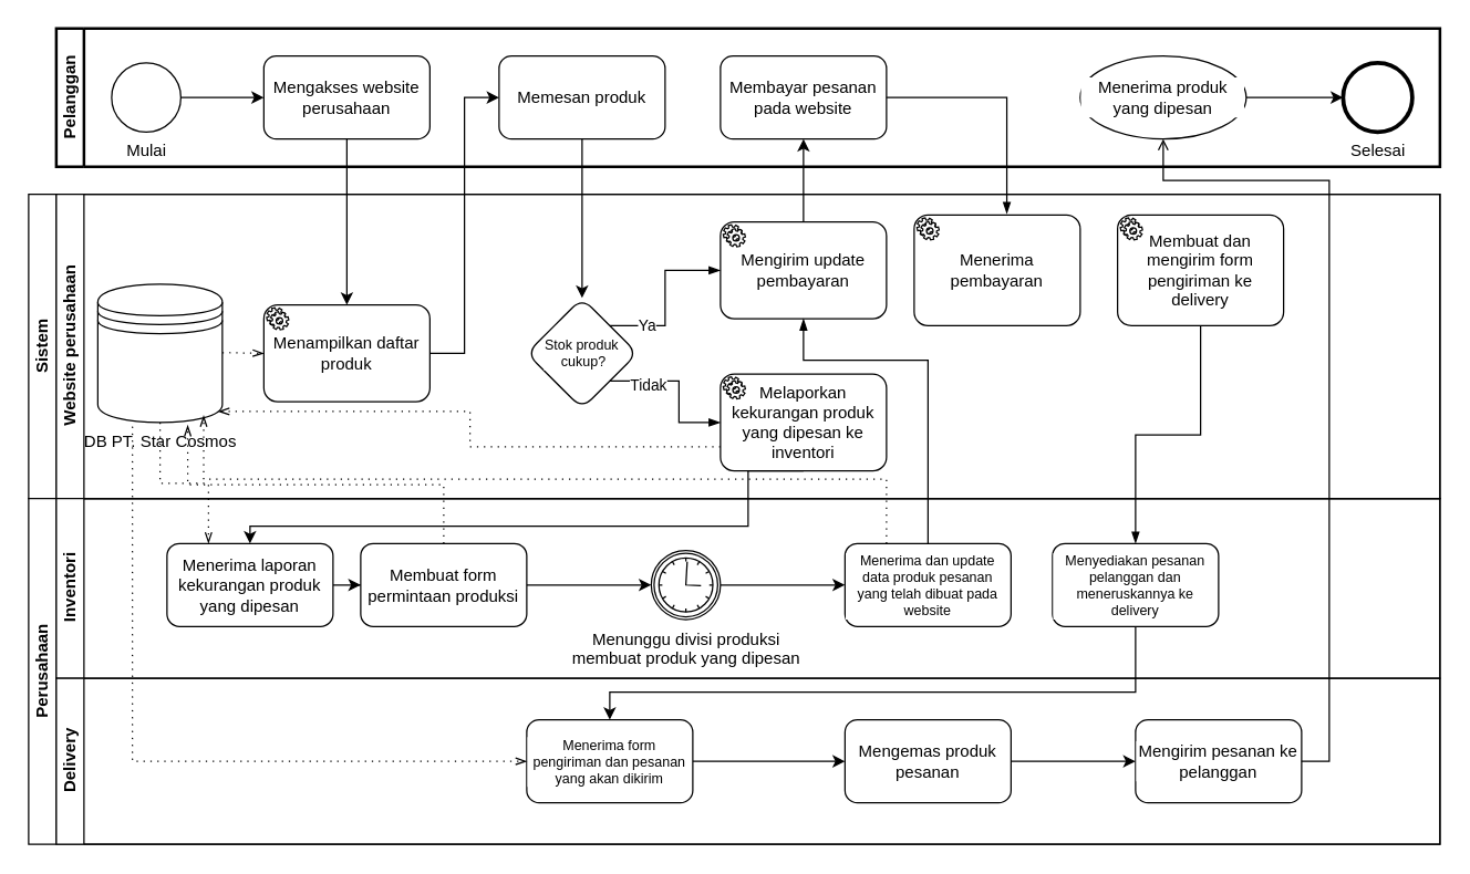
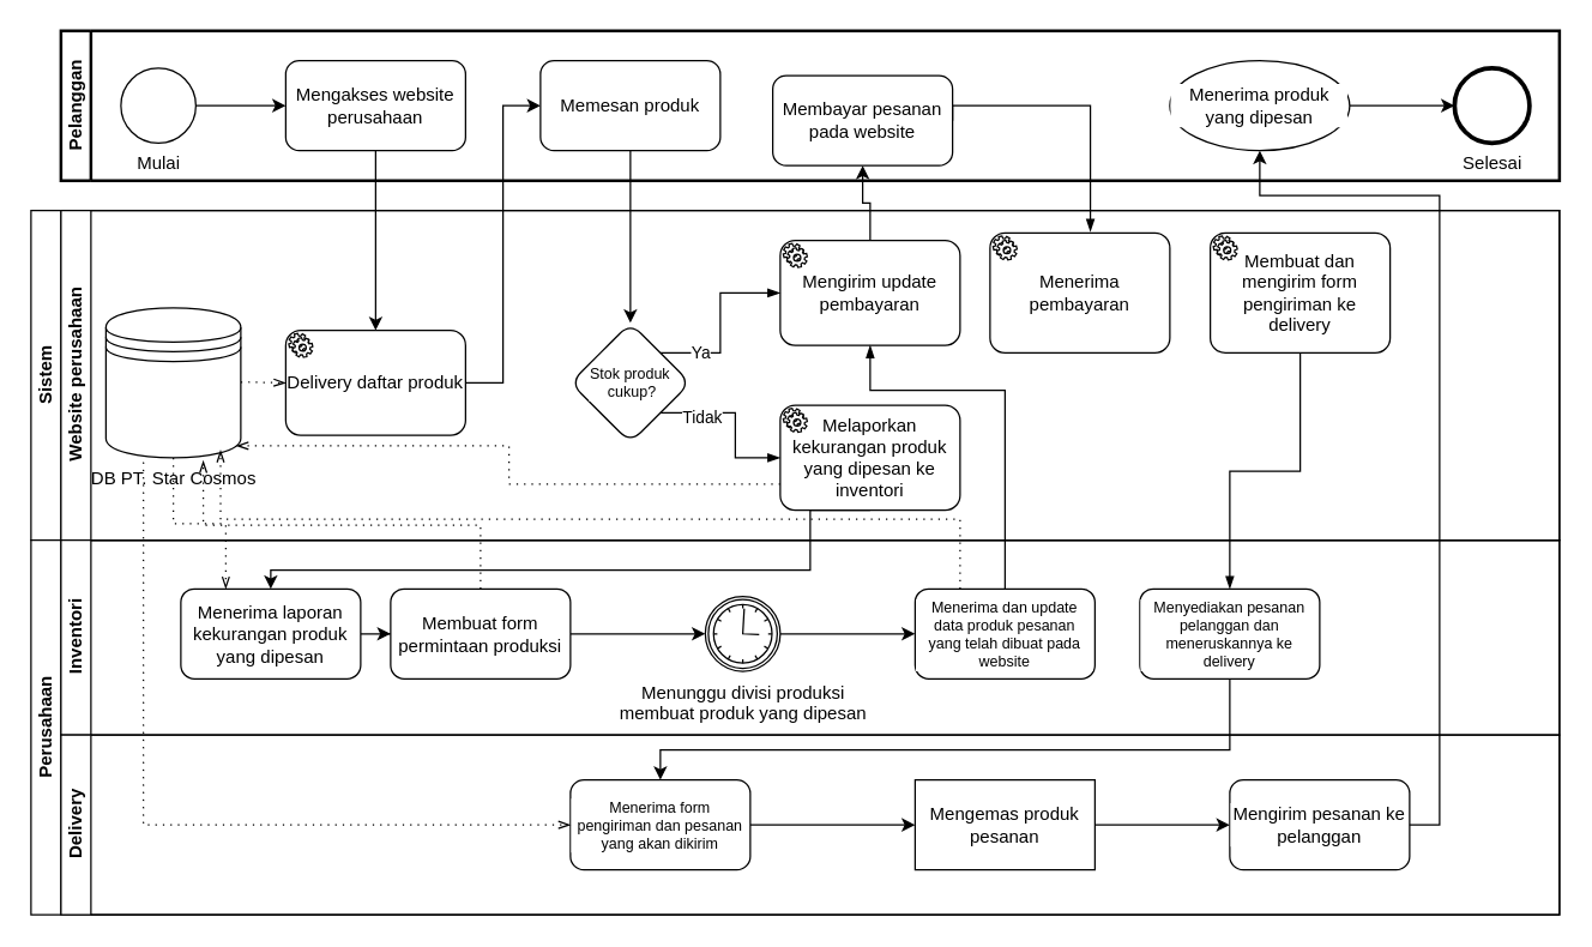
  <mxCell id="0" />
  <mxCell id="1" parent="0" />
  <mxCell id="2" value="Pelanggan" style="swimlane;html=1;startSize=20;fontStyle=1;collapsible=0;horizontal=0;swimlaneLine=1;swimlaneFillColor=#ffffff;strokeWidth=2;whiteSpace=wrap;" vertex="1" parent="1"><mxGeometry x="40" y="20" width="1000" height="100" as="geometry" /></mxCell>
  <mxCell id="3" value="" style="edgeStyle=orthogonalEdgeStyle;rounded=0;orthogonalLoop=1;jettySize=auto;html=1;" edge="1" parent="2" source="4" target="5"><mxGeometry relative="1" as="geometry" /></mxCell>
  <mxCell id="4" value="Mulai" style="points=[[0.145,0.145,0],[0.5,0,0],[0.855,0.145,0],[1,0.5,0],[0.855,0.855,0],[0.5,1,0],[0.145,0.855,0],[0,0.5,0]];shape=mxgraph.bpmn.event;html=1;verticalLabelPosition=bottom;labelBackgroundColor=#ffffff;verticalAlign=top;align=center;perimeter=ellipsePerimeter;outlineConnect=0;aspect=fixed;outline=standard;symbol=general;" vertex="1" parent="2"><mxGeometry x="40" y="25" width="50" height="50" as="geometry" /></mxCell>
  <mxCell id="5" value="Mengakses website perusahaan" style="rounded=1;whiteSpace=wrap;html=1;verticalAlign=middle;labelBackgroundColor=#ffffff;labelPosition=center;verticalLabelPosition=middle;align=center;" vertex="1" parent="2"><mxGeometry x="150" y="20" width="120" height="60" as="geometry" /></mxCell>
  <mxCell id="6" value="Memesan produk" style="rounded=1;whiteSpace=wrap;html=1;labelBackgroundColor=#ffffff;" vertex="1" parent="2"><mxGeometry x="320" y="20" width="120" height="60" as="geometry" /></mxCell>
- <mxCell id="7" value="Membayar pesanan pada website" style="rounded=1;whiteSpace=wrap;html=1;" vertex="1" parent="2"><mxGeometry x="480" y="20" width="120" height="60" as="geometry" /></mxCell>
+ <mxCell id="7" value="Membayar pesanan pada website" style="rounded=1;whiteSpace=wrap;html=1;" vertex="1" parent="2"><mxGeometry x="475" y="30" width="120" height="60" as="geometry" /></mxCell>
  <mxCell id="8" value="" style="edgeStyle=orthogonalEdgeStyle;rounded=0;orthogonalLoop=1;jettySize=auto;html=1;" edge="1" parent="2" source="9" target="10"><mxGeometry relative="1" as="geometry" /></mxCell>
  <mxCell id="9" value="Menerima produk yang dipesan" style="ellipse;whiteSpace=wrap;html=1;labelBackgroundColor=#ffffff;" vertex="1" parent="2"><mxGeometry x="740" y="20" width="120" height="60" as="geometry" /></mxCell>
  <mxCell id="10" value="Selesai" style="points=[[0.145,0.145,0],[0.5,0,0],[0.855,0.145,0],[1,0.5,0],[0.855,0.855,0],[0.5,1,0],[0.145,0.855,0],[0,0.5,0]];shape=mxgraph.bpmn.event;html=1;verticalLabelPosition=bottom;labelBackgroundColor=#ffffff;verticalAlign=top;align=center;perimeter=ellipsePerimeter;outlineConnect=0;aspect=fixed;outline=end;symbol=terminate2;" vertex="1" parent="2"><mxGeometry x="930" y="25" width="50" height="50" as="geometry" /></mxCell>
  <mxCell id="11" value="Sistem" style="swimlane;html=1;childLayout=stackLayout;resizeParent=1;resizeParentMax=0;horizontal=0;startSize=20;horizontalStack=0;whiteSpace=wrap;" vertex="1" parent="1"><mxGeometry x="20" y="140" width="1020" height="220" as="geometry" /></mxCell>
  <mxCell id="12" value="Website perusahaan" style="swimlane;html=1;startSize=20;horizontal=0;" vertex="1" parent="11"><mxGeometry x="20" width="1000" height="220" as="geometry" /></mxCell>
  <mxCell id="13" value="Stok produk&lt;br style=&quot;font-size: 10px;&quot;&gt;&amp;nbsp;cukup?" style="rhombus;whiteSpace=wrap;html=1;rounded=1;labelBackgroundColor=#ffffff;fontSize=10;" vertex="1" parent="12"><mxGeometry x="340" y="75" width="80" height="80" as="geometry" /></mxCell>
- <mxCell id="14" value="Menampilkan daftar produk" style="points=[[0.25,0,0],[0.5,0,0],[0.75,0,0],[1,0.25,0],[1,0.5,0],[1,0.75,0],[0.75,1,0],[0.5,1,0],[0.25,1,0],[0,0.75,0],[0,0.5,0],[0,0.25,0]];shape=mxgraph.bpmn.task;whiteSpace=wrap;rectStyle=rounded;size=10;html=1;container=1;expand=0;collapsible=0;taskMarker=service;" vertex="1" parent="12"><mxGeometry x="150" y="80" width="120" height="70" as="geometry" /></mxCell>
+ <mxCell id="14" value="Delivery daftar produk" style="points=[[0.25,0,0],[0.5,0,0],[0.75,0,0],[1,0.25,0],[1,0.5,0],[1,0.75,0],[0.75,1,0],[0.5,1,0],[0.25,1,0],[0,0.75,0],[0,0.5,0],[0,0.25,0]];shape=mxgraph.bpmn.task;whiteSpace=wrap;rectStyle=rounded;size=10;html=1;container=1;expand=0;collapsible=0;taskMarker=service;" vertex="1" parent="12"><mxGeometry x="150" y="80" width="120" height="70" as="geometry" /></mxCell>
  <mxCell id="15" value="" style="edgeStyle=elbowEdgeStyle;fontSize=12;html=1;endFill=0;startFill=0;endSize=6;startSize=6;dashed=1;dashPattern=1 4;endArrow=openThin;startArrow=none;rounded=0;exitX=1;exitY=0.5;exitDx=0;exitDy=0;entryX=0;entryY=0.5;entryDx=0;entryDy=0;entryPerimeter=0;" edge="1" parent="14" target="14"><mxGeometry width="160" relative="1" as="geometry"><mxPoint x="-50" y="34.5" as="sourcePoint" /><mxPoint x="-10" y="35" as="targetPoint" /></mxGeometry></mxCell>
  <mxCell id="16" value="Mengirim update pembayaran" style="points=[[0.25,0,0],[0.5,0,0],[0.75,0,0],[1,0.25,0],[1,0.5,0],[1,0.75,0],[0.75,1,0],[0.5,1,0],[0.25,1,0],[0,0.75,0],[0,0.5,0],[0,0.25,0]];shape=mxgraph.bpmn.task;whiteSpace=wrap;rectStyle=rounded;size=10;html=1;container=1;expand=0;collapsible=0;taskMarker=service;" vertex="1" parent="12"><mxGeometry x="480" y="20" width="120" height="70" as="geometry" /></mxCell>
  <mxCell id="17" value="" style="edgeStyle=elbowEdgeStyle;fontSize=12;html=1;endArrow=blockThin;endFill=1;rounded=0;exitX=1;exitY=0;exitDx=0;exitDy=0;entryX=0;entryY=0.5;entryDx=0;entryDy=0;entryPerimeter=0;" edge="1" parent="12" source="13" target="16"><mxGeometry width="160" relative="1" as="geometry"><mxPoint x="190" y="40" as="sourcePoint" /><mxPoint x="350" y="40" as="targetPoint" /></mxGeometry></mxCell>
  <mxCell id="18" value="Ya" style="edgeLabel;html=1;align=center;verticalAlign=middle;resizable=0;points=[];" vertex="1" connectable="0" parent="17"><mxGeometry x="-0.567" y="1" relative="1" as="geometry"><mxPoint as="offset" /></mxGeometry></mxCell>
  <mxCell id="19" value="Melaporkan kekurangan produk yang dipesan ke inventori" style="points=[[0.25,0,0],[0.5,0,0],[0.75,0,0],[1,0.25,0],[1,0.5,0],[1,0.75,0],[0.75,1,0],[0.5,1,0],[0.25,1,0],[0,0.75,0],[0,0.5,0],[0,0.25,0]];shape=mxgraph.bpmn.task;whiteSpace=wrap;rectStyle=rounded;size=10;html=1;container=1;expand=0;collapsible=0;taskMarker=service;" vertex="1" parent="12"><mxGeometry x="480" y="130" width="120" height="70" as="geometry" /></mxCell>
  <mxCell id="20" value="" style="edgeStyle=elbowEdgeStyle;fontSize=12;html=1;endArrow=blockThin;endFill=1;rounded=0;exitX=1;exitY=1;exitDx=0;exitDy=0;entryX=0;entryY=0.5;entryDx=0;entryDy=0;entryPerimeter=0;" edge="1" parent="12" source="13" target="19"><mxGeometry width="160" relative="1" as="geometry"><mxPoint x="190" y="40" as="sourcePoint" /><mxPoint x="350" y="40" as="targetPoint" /><Array as="points"><mxPoint x="450" y="150" /></Array></mxGeometry></mxCell>
  <mxCell id="21" value="Tidak" style="edgeLabel;html=1;align=center;verticalAlign=middle;resizable=0;points=[];" vertex="1" connectable="0" parent="20"><mxGeometry x="-0.509" y="-2" relative="1" as="geometry"><mxPoint as="offset" /></mxGeometry></mxCell>
  <mxCell id="22" value="Menerima pembayaran" style="points=[[0.25,0,0],[0.5,0,0],[0.75,0,0],[1,0.25,0],[1,0.5,0],[1,0.75,0],[0.75,1,0],[0.5,1,0],[0.25,1,0],[0,0.75,0],[0,0.5,0],[0,0.25,0]];shape=mxgraph.bpmn.task;whiteSpace=wrap;rectStyle=rounded;size=10;html=1;container=1;expand=0;collapsible=0;taskMarker=service;" vertex="1" parent="12"><mxGeometry x="620" y="15" width="120" height="80" as="geometry" /></mxCell>
  <mxCell id="23" value="DB PT. Star Cosmos" style="shape=datastore;html=1;labelPosition=center;verticalLabelPosition=bottom;align=center;verticalAlign=top;" vertex="1" parent="12"><mxGeometry x="30" y="65" width="90" height="100" as="geometry" /></mxCell>
  <mxCell id="24" value="" style="edgeStyle=elbowEdgeStyle;fontSize=12;html=1;endFill=0;startFill=0;endSize=6;startSize=6;dashed=1;dashPattern=1 4;endArrow=openThin;startArrow=none;rounded=0;exitX=0;exitY=0.75;exitDx=0;exitDy=0;exitPerimeter=0;entryX=0.967;entryY=0.92;entryDx=0;entryDy=0;entryPerimeter=0;" edge="1" parent="12" source="19" target="23"><mxGeometry width="160" relative="1" as="geometry"><mxPoint x="290" y="140" as="sourcePoint" /><mxPoint x="450" y="140" as="targetPoint" /></mxGeometry></mxCell>
  <mxCell id="25" value="Membuat dan mengirim form pengiriman ke delivery" style="points=[[0.25,0,0],[0.5,0,0],[0.75,0,0],[1,0.25,0],[1,0.5,0],[1,0.75,0],[0.75,1,0],[0.5,1,0],[0.25,1,0],[0,0.75,0],[0,0.5,0],[0,0.25,0]];shape=mxgraph.bpmn.task;whiteSpace=wrap;rectStyle=rounded;size=10;html=1;container=1;expand=0;collapsible=0;taskMarker=service;" vertex="1" parent="12"><mxGeometry x="767" y="15" width="120" height="80" as="geometry" /></mxCell>
  <mxCell id="26" value="" style="edgeStyle=orthogonalEdgeStyle;rounded=0;orthogonalLoop=1;jettySize=auto;html=1;entryX=0.5;entryY=0;entryDx=0;entryDy=0;entryPerimeter=0;" edge="1" parent="1" source="5" target="14"><mxGeometry relative="1" as="geometry"><mxPoint x="220" y="215" as="targetPoint" /></mxGeometry></mxCell>
  <mxCell id="27" value="" style="edgeStyle=orthogonalEdgeStyle;rounded=0;orthogonalLoop=1;jettySize=auto;html=1;entryX=0;entryY=0.5;entryDx=0;entryDy=0;exitX=1;exitY=0.5;exitDx=0;exitDy=0;exitPerimeter=0;" edge="1" parent="1" source="14" target="6"><mxGeometry relative="1" as="geometry"><mxPoint x="280" y="245" as="sourcePoint" /></mxGeometry></mxCell>
  <mxCell id="28" value="" style="edgeStyle=orthogonalEdgeStyle;rounded=0;orthogonalLoop=1;jettySize=auto;html=1;" edge="1" parent="1" source="6" target="13"><mxGeometry relative="1" as="geometry" /></mxCell>
  <mxCell id="29" value="" style="edgeStyle=orthogonalEdgeStyle;rounded=0;orthogonalLoop=1;jettySize=auto;html=1;" edge="1" parent="1" source="16" target="7"><mxGeometry relative="1" as="geometry" /></mxCell>
  <mxCell id="30" value="Perusahaan" style="swimlane;html=1;childLayout=stackLayout;resizeParent=1;resizeParentMax=0;horizontal=0;startSize=20;horizontalStack=0;whiteSpace=wrap;" vertex="1" parent="1"><mxGeometry x="20" y="360" width="1020" height="250" as="geometry" /></mxCell>
  <mxCell id="31" value="Inventori" style="swimlane;html=1;startSize=20;horizontal=0;" vertex="1" parent="30"><mxGeometry x="20" width="1000" height="130" as="geometry" /></mxCell>
  <mxCell id="32" value="" style="edgeStyle=orthogonalEdgeStyle;rounded=0;orthogonalLoop=1;jettySize=auto;html=1;" edge="1" parent="31" source="33" target="35"><mxGeometry relative="1" as="geometry" /></mxCell>
  <mxCell id="33" value="Menerima laporan kekurangan produk yang dipesan" style="rounded=1;whiteSpace=wrap;html=1;" vertex="1" parent="31"><mxGeometry x="80" y="32.5" width="120" height="60" as="geometry" /></mxCell>
  <mxCell id="34" value="" style="edgeStyle=orthogonalEdgeStyle;rounded=0;orthogonalLoop=1;jettySize=auto;html=1;" edge="1" parent="31" source="35" target="37"><mxGeometry relative="1" as="geometry" /></mxCell>
  <mxCell id="35" value="Membuat form permintaan produksi" style="rounded=1;whiteSpace=wrap;html=1;" vertex="1" parent="31"><mxGeometry x="220" y="32.5" width="120" height="60" as="geometry" /></mxCell>
  <mxCell id="36" value="" style="edgeStyle=orthogonalEdgeStyle;rounded=0;orthogonalLoop=1;jettySize=auto;html=1;" edge="1" parent="31" source="37" target="38"><mxGeometry relative="1" as="geometry" /></mxCell>
  <mxCell id="37" value="Menunggu divisi produksi &lt;br&gt;membuat produk yang dipesan" style="points=[[0.145,0.145,0],[0.5,0,0],[0.855,0.145,0],[1,0.5,0],[0.855,0.855,0],[0.5,1,0],[0.145,0.855,0],[0,0.5,0]];shape=mxgraph.bpmn.event;html=1;verticalLabelPosition=bottom;labelBackgroundColor=#ffffff;verticalAlign=top;align=center;perimeter=ellipsePerimeter;outlineConnect=0;aspect=fixed;outline=catching;symbol=timer;" vertex="1" parent="31"><mxGeometry x="430" y="37.5" width="50" height="50" as="geometry" /></mxCell>
  <mxCell id="38" value="Menerima dan update data produk pesanan yang telah dibuat pada website" style="rounded=1;whiteSpace=wrap;html=1;verticalAlign=middle;labelBackgroundColor=#ffffff;labelPosition=center;verticalLabelPosition=middle;align=center;fontSize=10;" vertex="1" parent="31"><mxGeometry x="570" y="32.5" width="120" height="60" as="geometry" /></mxCell>
  <mxCell id="39" value="Menyediakan pesanan pelanggan dan meneruskannya ke delivery" style="rounded=1;whiteSpace=wrap;html=1;labelBackgroundColor=#ffffff;fontSize=10;" vertex="1" parent="31"><mxGeometry x="720" y="32.5" width="120" height="60" as="geometry" /></mxCell>
  <mxCell id="40" value="Delivery" style="swimlane;html=1;startSize=20;horizontal=0;" vertex="1" parent="30"><mxGeometry x="20" y="130" width="1000" height="120" as="geometry" /></mxCell>
  <mxCell id="41" value="" style="edgeStyle=orthogonalEdgeStyle;rounded=0;orthogonalLoop=1;jettySize=auto;html=1;" edge="1" parent="40" source="42" target="44"><mxGeometry relative="1" as="geometry" /></mxCell>
  <mxCell id="42" value="Menerima form pengiriman dan pesanan yang akan dikirim" style="rounded=1;whiteSpace=wrap;html=1;labelBackgroundColor=#ffffff;fontSize=10;" vertex="1" parent="40"><mxGeometry x="340" y="30" width="120" height="60" as="geometry" /></mxCell>
  <mxCell id="43" value="" style="edgeStyle=orthogonalEdgeStyle;rounded=0;orthogonalLoop=1;jettySize=auto;html=1;" edge="1" parent="40" source="44" target="45"><mxGeometry relative="1" as="geometry" /></mxCell>
- <mxCell id="44" value="Mengemas produk pesanan" style="rounded=1;whiteSpace=wrap;html=1;labelBackgroundColor=#ffffff;" vertex="1" parent="40"><mxGeometry x="570" y="30" width="120" height="60" as="geometry" /></mxCell>
+ <mxCell id="44" value="Mengemas produk pesanan" style="whiteSpace=wrap;html=1;labelBackgroundColor=#ffffff;rounded=0;" vertex="1" parent="40"><mxGeometry x="570" y="30" width="120" height="60" as="geometry" /></mxCell>
  <mxCell id="45" value="Mengirim pesanan ke pelanggan" style="rounded=1;whiteSpace=wrap;html=1;labelBackgroundColor=#ffffff;" vertex="1" parent="40"><mxGeometry x="780" y="30" width="120" height="60" as="geometry" /></mxCell>
  <mxCell id="46" value="" style="edgeStyle=orthogonalEdgeStyle;rounded=0;orthogonalLoop=1;jettySize=auto;html=1;" edge="1" parent="30" source="39" target="42"><mxGeometry relative="1" as="geometry"><Array as="points"><mxPoint x="800" y="140" /><mxPoint x="420" y="140" /></Array></mxGeometry></mxCell>
  <mxCell id="47" value="" style="edgeStyle=orthogonalEdgeStyle;rounded=0;orthogonalLoop=1;jettySize=auto;html=1;exitX=0.5;exitY=1;exitDx=0;exitDy=0;exitPerimeter=0;" edge="1" parent="1" source="19" target="33"><mxGeometry relative="1" as="geometry"><Array as="points"><mxPoint x="540" y="340" /><mxPoint x="540" y="380" /><mxPoint x="180" y="380" /></Array></mxGeometry></mxCell>
  <mxCell id="48" value="" style="edgeStyle=elbowEdgeStyle;fontSize=12;html=1;endFill=0;startFill=0;endSize=6;startSize=6;dashed=1;dashPattern=1 4;endArrow=openThin;startArrow=none;rounded=0;exitX=0.5;exitY=1;exitDx=0;exitDy=0;entryX=0.25;entryY=0;entryDx=0;entryDy=0;elbow=vertical;" edge="1" parent="1" source="23" target="33"><mxGeometry width="160" relative="1" as="geometry"><mxPoint x="330" y="290" as="sourcePoint" /><mxPoint x="490" y="290" as="targetPoint" /></mxGeometry></mxCell>
  <mxCell id="49" value="" style="edgeStyle=elbowEdgeStyle;fontSize=12;html=1;endFill=0;startFill=0;endSize=6;startSize=6;dashed=1;dashPattern=1 4;endArrow=openThin;startArrow=none;rounded=0;exitX=0.5;exitY=0;exitDx=0;exitDy=0;entryX=0.722;entryY=1.02;entryDx=0;entryDy=0;entryPerimeter=0;elbow=vertical;" edge="1" parent="1" source="35" target="23"><mxGeometry width="160" relative="1" as="geometry"><mxPoint x="330" y="290" as="sourcePoint" /><mxPoint x="140" y="320" as="targetPoint" /><Array as="points"><mxPoint x="230" y="350" /></Array></mxGeometry></mxCell>
  <mxCell id="50" value="" style="edgeStyle=elbowEdgeStyle;fontSize=12;html=1;endArrow=blockThin;endFill=1;rounded=0;exitX=0.5;exitY=0;exitDx=0;exitDy=0;entryX=0.5;entryY=1;entryDx=0;entryDy=0;entryPerimeter=0;elbow=vertical;" edge="1" parent="1" source="38" target="16"><mxGeometry width="160" relative="1" as="geometry"><mxPoint x="740" y="290" as="sourcePoint" /><mxPoint x="860" y="250" as="targetPoint" /><Array as="points"><mxPoint x="630" y="260" /></Array></mxGeometry></mxCell>
  <mxCell id="51" value="" style="edgeStyle=elbowEdgeStyle;fontSize=12;html=1;endArrow=blockThin;endFill=1;rounded=0;exitX=1;exitY=0.5;exitDx=0;exitDy=0;entryX=0.558;entryY=-0.012;entryDx=0;entryDy=0;entryPerimeter=0;elbow=vertical;" edge="1" parent="1" source="7" target="22"><mxGeometry width="160" relative="1" as="geometry"><mxPoint x="740" y="290" as="sourcePoint" /><mxPoint x="900" y="290" as="targetPoint" /><Array as="points"><mxPoint x="680" y="70" /></Array></mxGeometry></mxCell>
  <mxCell id="52" value="" style="edgeStyle=elbowEdgeStyle;fontSize=12;html=1;endArrow=blockThin;endFill=1;rounded=0;exitX=0.5;exitY=1;exitDx=0;exitDy=0;exitPerimeter=0;entryX=0.5;entryY=0;entryDx=0;entryDy=0;elbow=vertical;" edge="1" parent="1" source="25" target="39"><mxGeometry width="160" relative="1" as="geometry"><mxPoint x="740" y="390" as="sourcePoint" /><mxPoint x="900" y="390" as="targetPoint" /></mxGeometry></mxCell>
  <mxCell id="53" value="" style="edgeStyle=elbowEdgeStyle;fontSize=12;html=1;endFill=0;startFill=0;endSize=6;startSize=6;dashed=1;dashPattern=1 4;endArrow=openThin;startArrow=none;rounded=0;exitX=0.25;exitY=0;exitDx=0;exitDy=0;entryX=0.85;entryY=0.95;entryDx=0;entryDy=0;entryPerimeter=0;elbow=vertical;" edge="1" parent="1" source="38" target="23"><mxGeometry width="160" relative="1" as="geometry"><mxPoint x="410" y="390" as="sourcePoint" /><mxPoint x="570" y="390" as="targetPoint" /></mxGeometry></mxCell>
- <mxCell id="54" value="" style="edgeStyle=orthogonalEdgeStyle;rounded=0;orthogonalLoop=1;jettySize=auto;html=1;exitX=1;exitY=0.5;exitDx=0;exitDy=0;entryX=0.5;entryY=1;entryDx=0;entryDy=0;endArrow=open;" edge="1" parent="1" source="45" target="9"><mxGeometry relative="1" as="geometry"><Array as="points"><mxPoint x="960" y="550" /><mxPoint x="960" y="130" /><mxPoint x="840" y="130" /></Array></mxGeometry></mxCell>
+ <mxCell id="54" value="" style="edgeStyle=orthogonalEdgeStyle;rounded=0;orthogonalLoop=1;jettySize=auto;html=1;exitX=1;exitY=0.5;exitDx=0;exitDy=0;entryX=0.5;entryY=1;entryDx=0;entryDy=0;" edge="1" parent="1" source="45" target="9"><mxGeometry relative="1" as="geometry"><Array as="points"><mxPoint x="960" y="550" /><mxPoint x="960" y="130" /><mxPoint x="840" y="130" /></Array></mxGeometry></mxCell>
  <mxCell id="55" value="" style="edgeStyle=elbowEdgeStyle;fontSize=12;html=1;endFill=0;startFill=0;endSize=6;startSize=6;dashed=1;dashPattern=1 4;endArrow=openThin;startArrow=none;rounded=0;exitX=0.278;exitY=1.03;exitDx=0;exitDy=0;exitPerimeter=0;entryX=0;entryY=0.5;entryDx=0;entryDy=0;" edge="1" parent="1" source="23" target="42"><mxGeometry width="160" relative="1" as="geometry"><mxPoint x="310" y="260" as="sourcePoint" /><mxPoint x="470" y="260" as="targetPoint" /><Array as="points"><mxPoint x="95" y="360" /></Array></mxGeometry></mxCell>
